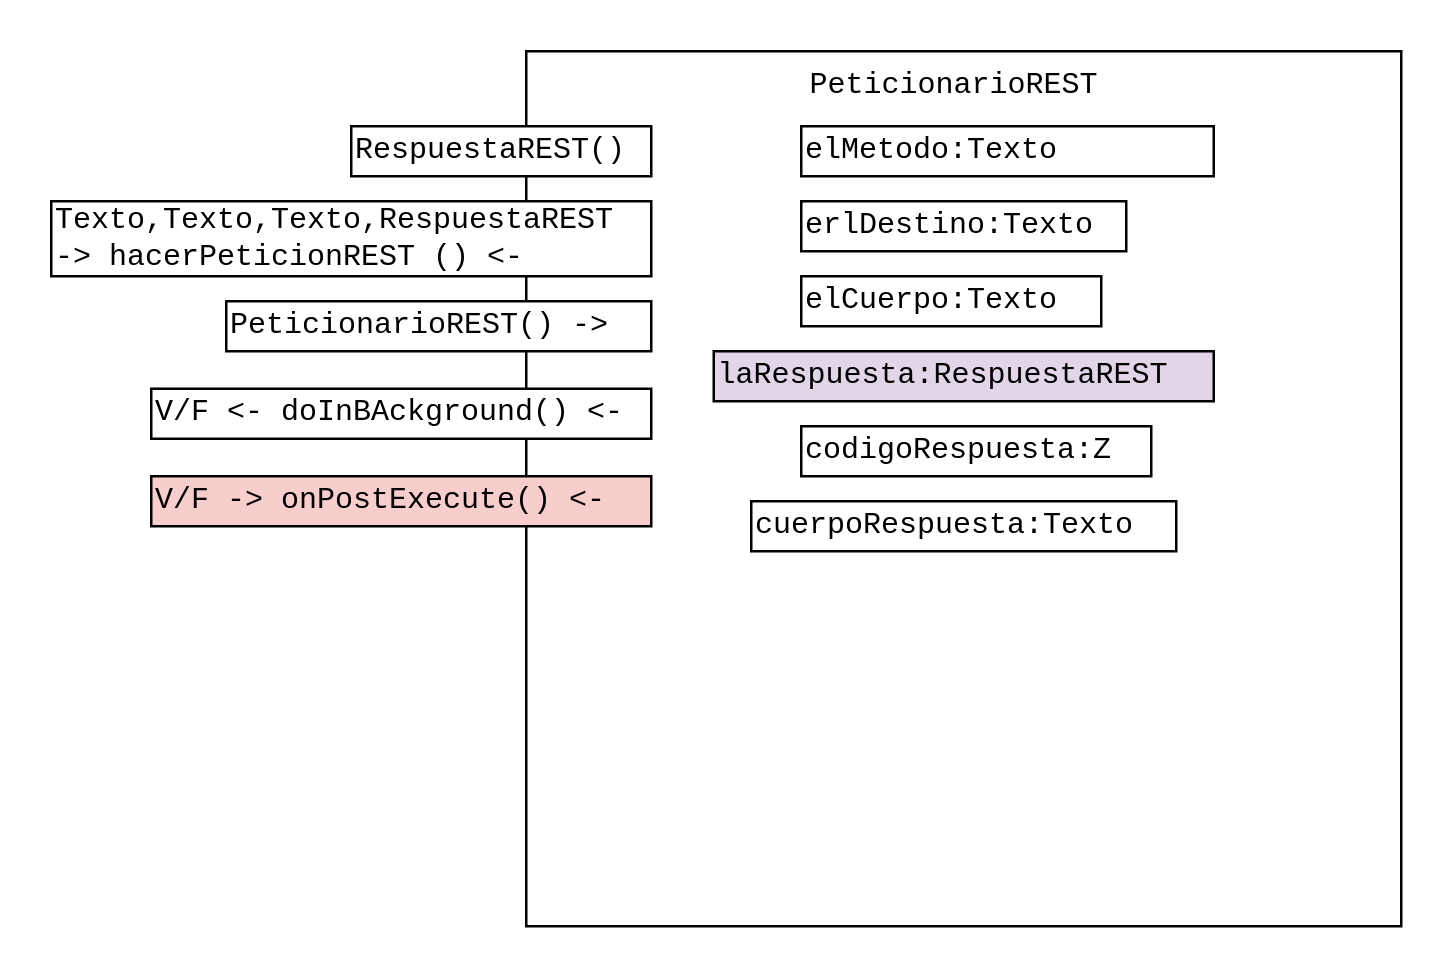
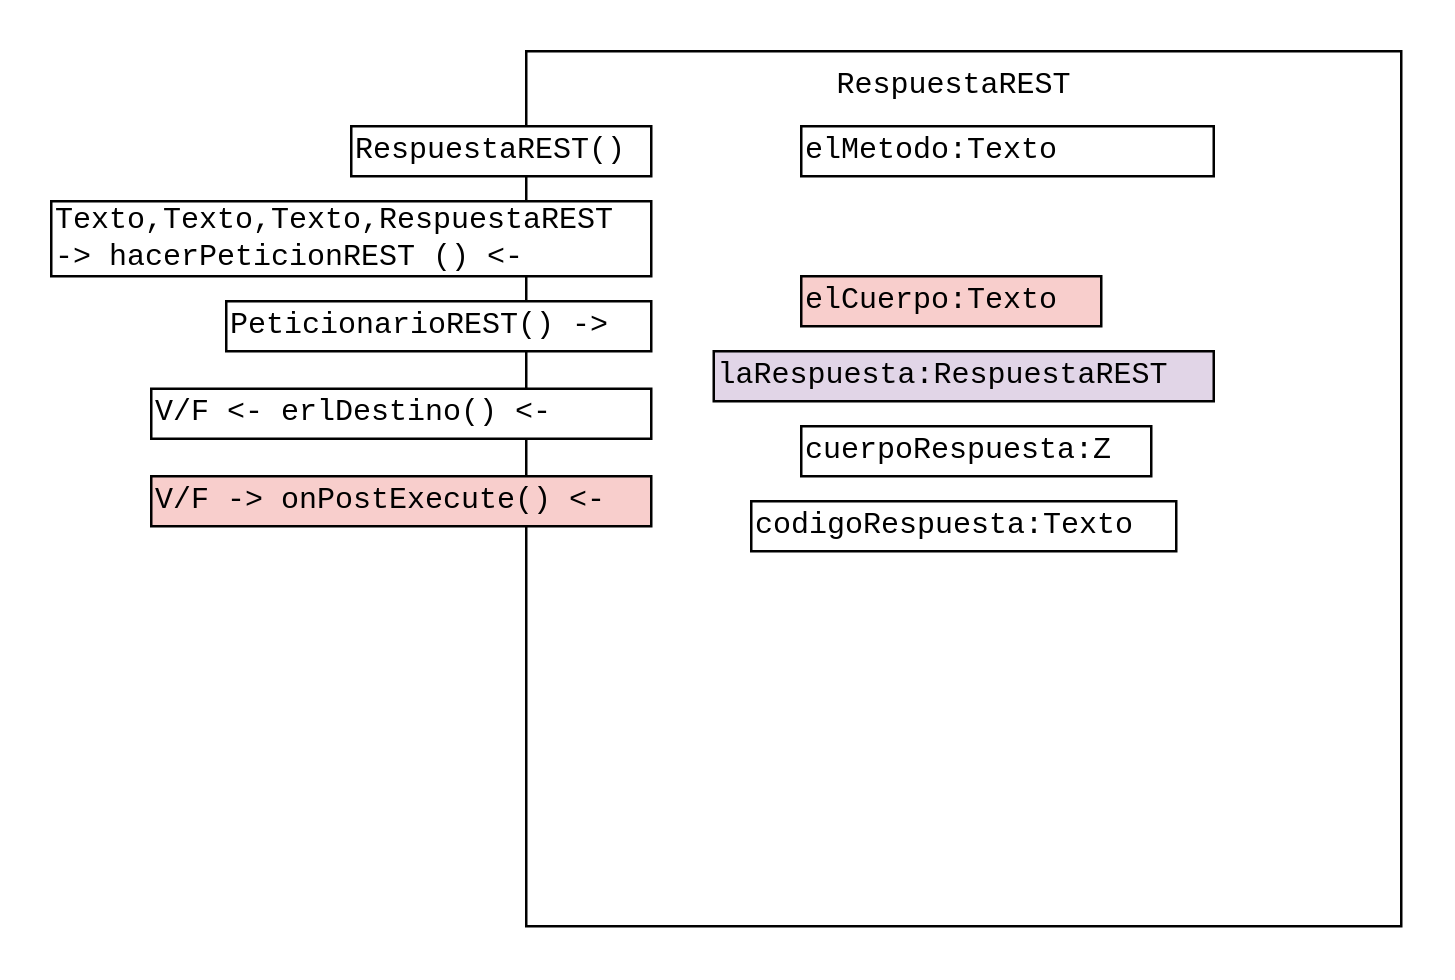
  <mxCell id="0" />
  <mxCell id="1" parent="0" />
- <mxCell id="2" value="PeticionarioREST&amp;nbsp;" style="whiteSpace=wrap;html=1;aspect=fixed;fontFamily=Courier New;align=center;verticalAlign=top;" vertex="1" parent="1"><mxGeometry x="210" y="20" width="350" height="350" as="geometry" /></mxCell>
+ <mxCell id="2" value="RespuestaREST&amp;nbsp;" style="whiteSpace=wrap;html=1;aspect=fixed;fontFamily=Courier New;align=center;verticalAlign=top;" vertex="1" parent="1"><mxGeometry x="210" y="20" width="350" height="350" as="geometry" /></mxCell>
  <mxCell id="3" value="RespuestaREST()" style="rounded=0;whiteSpace=wrap;html=1;autosize=1;fontFamily=Courier New;align=left;" vertex="1" parent="1"><mxGeometry x="140" y="50" width="120" height="20" as="geometry" /></mxCell>
  <mxCell id="4" value="elMetodo:Texto" style="rounded=0;whiteSpace=wrap;html=1;autosize=1;fontFamily=Courier New;align=left;" vertex="1" parent="1"><mxGeometry x="320" y="50" width="165" height="20" as="geometry" /></mxCell>
- <mxCell id="5" value="erlDestino:Texto" style="rounded=0;whiteSpace=wrap;html=1;autosize=1;fontFamily=Courier New;align=left;" vertex="1" parent="1"><mxGeometry x="320" y="80" width="130" height="20" as="geometry" /></mxCell>
- <mxCell id="6" value="elCuerpo:Texto" style="rounded=0;whiteSpace=wrap;html=1;autosize=1;fontFamily=Courier New;align=left;" vertex="1" parent="1"><mxGeometry x="320" y="110" width="120" height="20" as="geometry" /></mxCell>
+ <mxCell id="6" value="elCuerpo:Texto" style="rounded=0;whiteSpace=wrap;html=1;autosize=1;fontFamily=Courier New;align=left;fillColor=#f8cecc;" vertex="1" parent="1"><mxGeometry x="320" y="110" width="120" height="20" as="geometry" /></mxCell>
  <mxCell id="7" value="laRespuesta:RespuestaREST" style="rounded=0;whiteSpace=wrap;html=1;autosize=1;fontFamily=Courier New;align=left;fillColor=#e1d5e7;" vertex="1" parent="1"><mxGeometry x="285" y="140" width="200" height="20" as="geometry" /></mxCell>
- <mxCell id="8" value="codigoRespuesta:Z" style="rounded=0;whiteSpace=wrap;html=1;autosize=1;fontFamily=Courier New;align=left;" vertex="1" parent="1"><mxGeometry x="320" y="170" width="140" height="20" as="geometry" /></mxCell>
- <mxCell id="9" value="cuerpoRespuesta:Texto" style="rounded=0;whiteSpace=wrap;html=1;autosize=1;fontFamily=Courier New;align=left;" vertex="1" parent="1"><mxGeometry x="300" y="200" width="170" height="20" as="geometry" /></mxCell>
+ <mxCell id="8" value="cuerpoRespuesta:Z" style="rounded=0;whiteSpace=wrap;html=1;autosize=1;fontFamily=Courier New;align=left;" vertex="1" parent="1"><mxGeometry x="320" y="170" width="140" height="20" as="geometry" /></mxCell>
+ <mxCell id="9" value="codigoRespuesta:Texto" style="rounded=0;whiteSpace=wrap;html=1;autosize=1;fontFamily=Courier New;align=left;" vertex="1" parent="1"><mxGeometry x="300" y="200" width="170" height="20" as="geometry" /></mxCell>
  <mxCell id="10" value="Texto,Texto,Texto,RespuestaREST &lt;br&gt;-&amp;gt; hacerPeticionREST () &amp;lt;-" style="rounded=0;whiteSpace=wrap;html=1;autosize=1;fontFamily=Courier New;align=left;" vertex="1" parent="1"><mxGeometry x="20" y="80" width="240" height="30" as="geometry" /></mxCell>
  <mxCell id="11" value="PeticionarioREST() -&amp;gt;" style="rounded=0;whiteSpace=wrap;html=1;autosize=1;fontFamily=Courier New;align=left;" vertex="1" parent="1"><mxGeometry x="90" y="120" width="170" height="20" as="geometry" /></mxCell>
- <mxCell id="12" value="V/F &amp;lt;- doInBAckground() &amp;lt;-" style="rounded=0;whiteSpace=wrap;html=1;autosize=1;fontFamily=Courier New;align=left;" vertex="1" parent="1"><mxGeometry x="60" y="155" width="200" height="20" as="geometry" /></mxCell>
+ <mxCell id="12" value="V/F &amp;lt;- erlDestino() &amp;lt;-" style="rounded=0;whiteSpace=wrap;html=1;autosize=1;fontFamily=Courier New;align=left;" vertex="1" parent="1"><mxGeometry x="60" y="155" width="200" height="20" as="geometry" /></mxCell>
  <mxCell id="13" value="V/F -&amp;gt; onPostExecute() &amp;lt;-" style="rounded=0;whiteSpace=wrap;html=1;autosize=1;fontFamily=Courier New;align=left;fillColor=#f8cecc;" vertex="1" parent="1"><mxGeometry x="60" y="190" width="200" height="20" as="geometry" /></mxCell>
